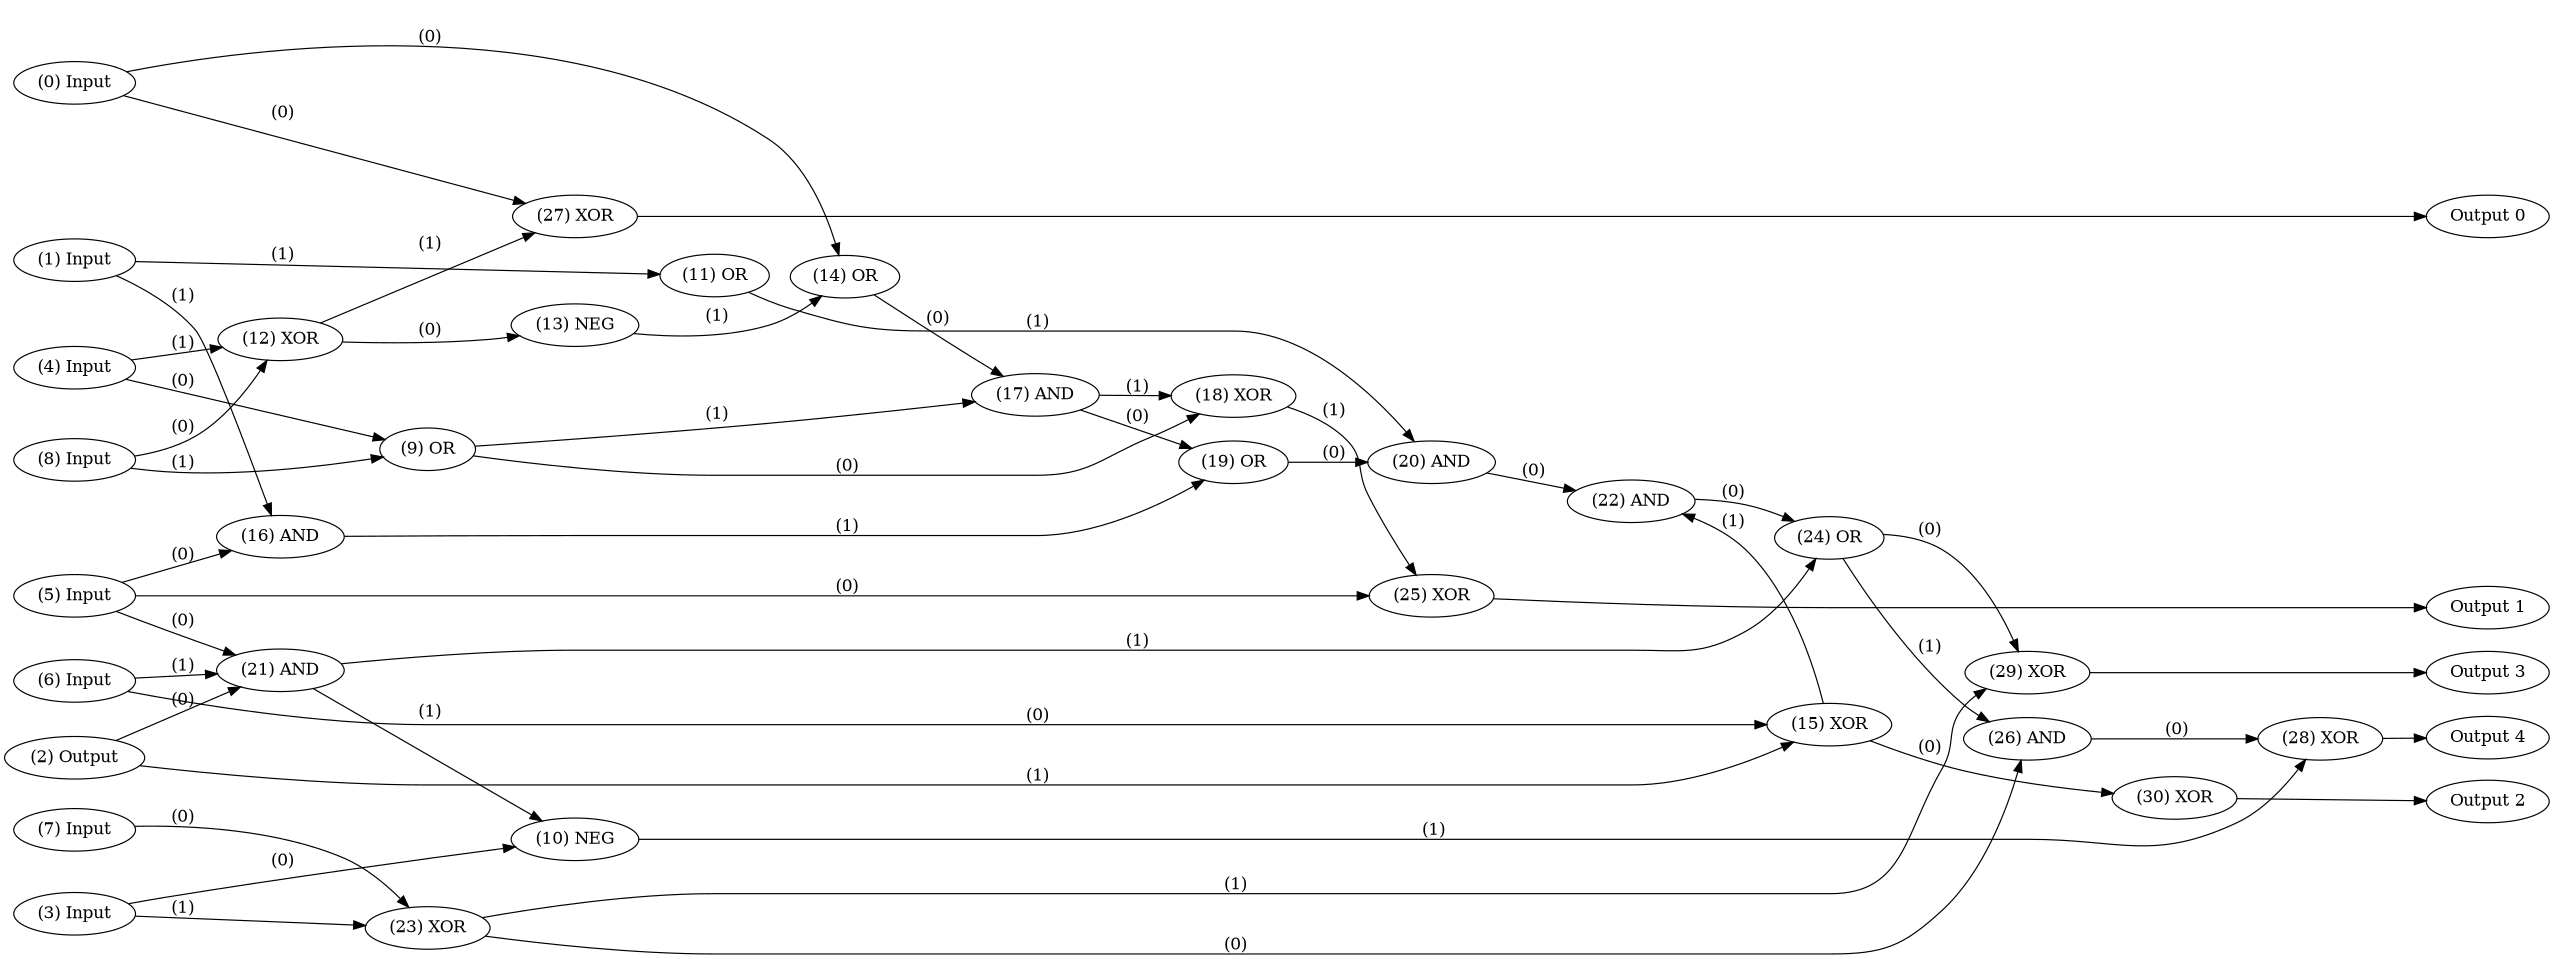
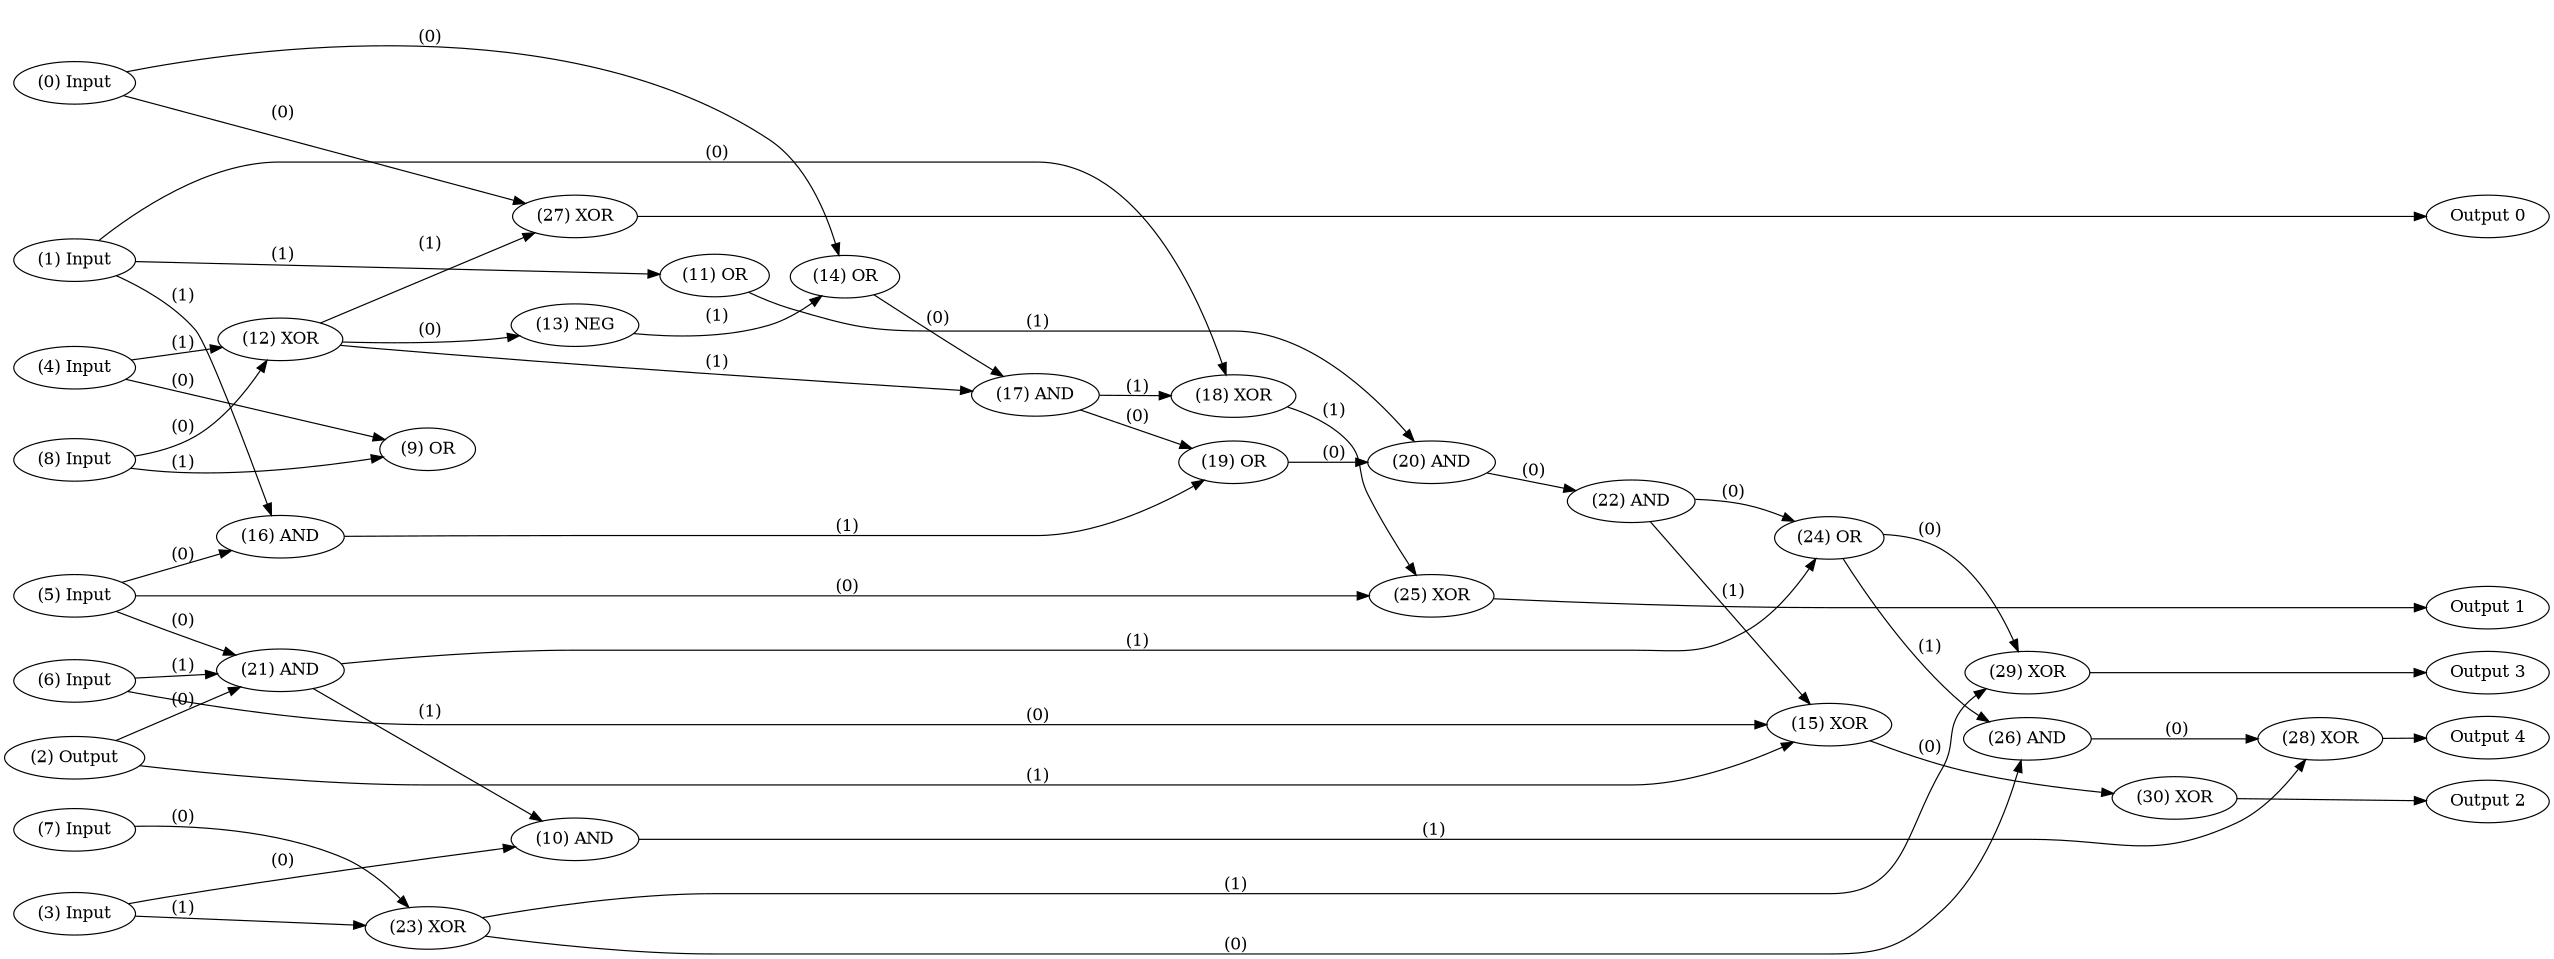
  digraph {
    rankdir=LR
    node [color=black fontcolor=black labelfontcolor=black]
    edge [bold=true color=black fontcolor=black labelfontcolor=black]
    n1 [label="(0) Input"]
    n2 [label="(1) Input"]
    n3 [label="(2) Output"]
    n4 [label="(3) Input"]
    n5 [label="(4) Input"]
    n6 [label="(5) Input"]
    n7 [label="(6) Input"]
    n8 [label="(7) Input"]
    n9 [label="(8) Input"]
    n10 [label="Output 0"]
    n11 [label="Output 1"]
    n12 [label="Output 2"]
    n13 [label="Output 3"]
    n14 [label="Output 4"]
    n15 [label="(14) OR"]
    n16 [label="(27) XOR"]
    n17 [label="(11) OR"]
    n18 [label="(16) AND"]
    n19 [label="(18) XOR"]
    n20 [label="(15) XOR"]
    n21 [label="(21) AND"]
-   n22 [label="(10) NEG"]
+   n22 [label="(10) AND"]
    n23 [label="(23) XOR"]
    n24 [label="(9) OR"]
    n25 [label="(12) XOR"]
    n26 [label="(25) XOR"]
    n27 [label="(17) AND"]
    n28 [label="(20) AND"]
    n29 [label="(19) OR"]
    n30 [label="(22) AND"]
    n31 [label="(30) XOR"]
    n32 [label="(24) OR"]
    n33 [label="(28) XOR"]
    n34 [label="(26) AND"]
    n35 [label="(29) XOR"]
    n36 [label="(13) NEG"]
    subgraph sub_1 {
      rank=source
      n1
      n2
      n3
      n4
      n5
      n6
      n7
      n8
      n9
    }
    subgraph sub_2 {
      rank=max
      n10
      n11
      n12
      n13
      n14
    }
    n1 -> n15 [label=" (0)"]
    n1 -> n16 [label=" (0)"]
    n2 -> n17 [label=" (1)"]
    n2 -> n18 [label=" (1)"]
-   n24 -> n19 [label=" (0)"]
+   n2 -> n19 [label=" (0)"]
    n3 -> n20 [label=" (1)"]
    n3 -> n21 [label=" (0)"]
    n4 -> n22 [label=" (0)"]
    n4 -> n23 [label=" (1)"]
    n5 -> n24 [label=" (0)"]
    n5 -> n25 [label=" (1)"]
    n6 -> n18 [label=" (0)"]
    n6 -> n21 [label=" (0)"]
    n6 -> n26 [label=" (0)"]
    n7 -> n20 [label=" (0)"]
    n7 -> n21 [label=" (1)"]
    n8 -> n23 [label=" (0)"]
    n9 -> n24 [label=" (1)"]
    n9 -> n25 [label=" (0)"]
    n15 -> n27 [label=" (0)"]
    n16 -> n10
    n17 -> n28 [label=" (1)"]
    n18 -> n29 [label=" (1)"]
    n19 -> n26 [label=" (1)"]
-   n20 -> n30 [label=" (1)"]
+   n30 -> n20 [label=" (1)"]
    n20 -> n31 [label=" (0)"]
    n21 -> n22 [label=" (1)"]
    n21 -> n32 [label=" (1)"]
    n22 -> n33 [label=" (1)"]
    n23 -> n34 [label=" (0)"]
    n23 -> n35 [label=" (1)"]
-   n24 -> n27 [label=" (1)"]
+   n25 -> n27 [label=" (1)"]
    n25 -> n16 [label=" (1)"]
    n25 -> n36 [label=" (0)"]
    n26 -> n11
    n27 -> n19 [label=" (1)"]
    n27 -> n29 [label=" (0)"]
    n28 -> n30 [label=" (0)"]
    n29 -> n28 [label=" (0)"]
    n30 -> n32 [label=" (0)"]
    n31 -> n12
    n32 -> n34 [label=" (1)"]
    n32 -> n35 [label=" (0)"]
    n33 -> n14
    n34 -> n33 [label=" (0)"]
    n35 -> n13
    n36 -> n15 [label=" (1)"]
  }
